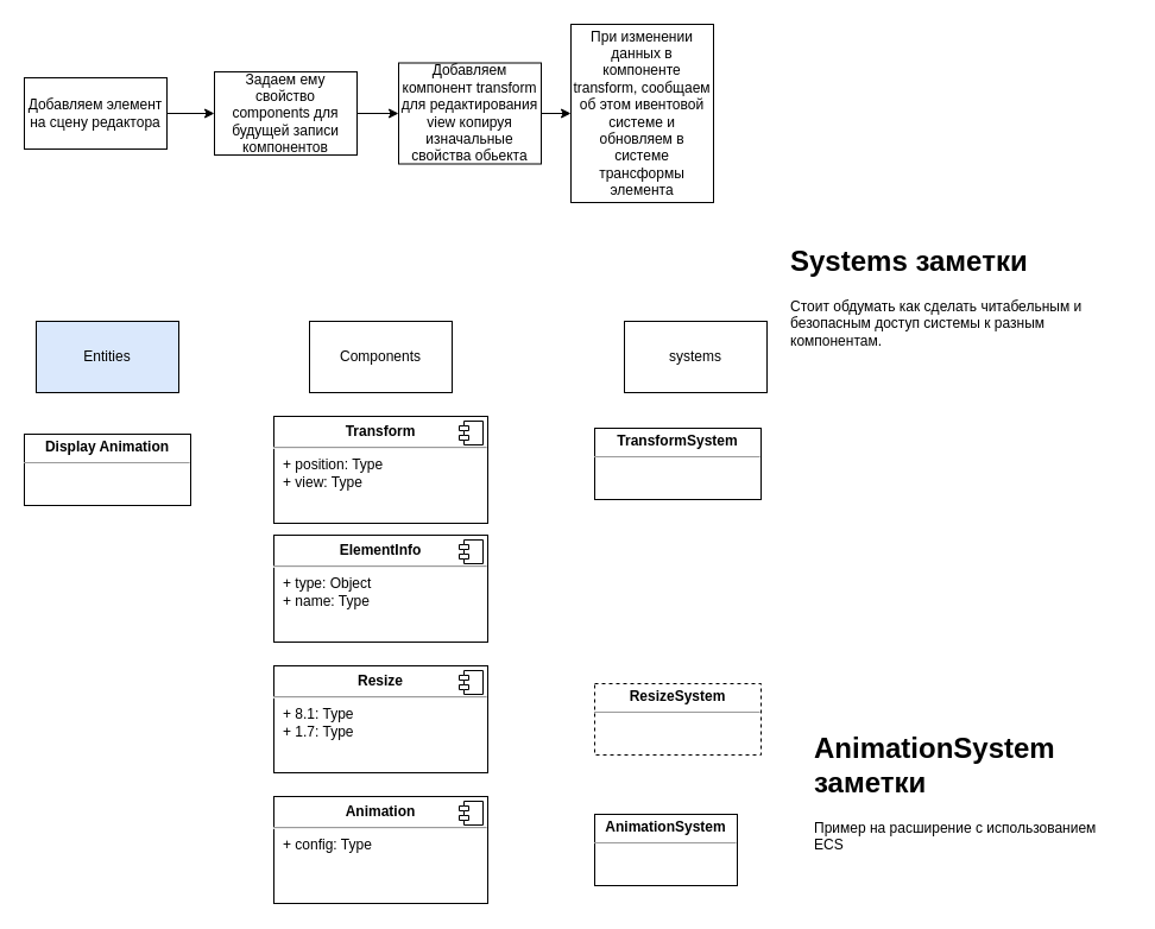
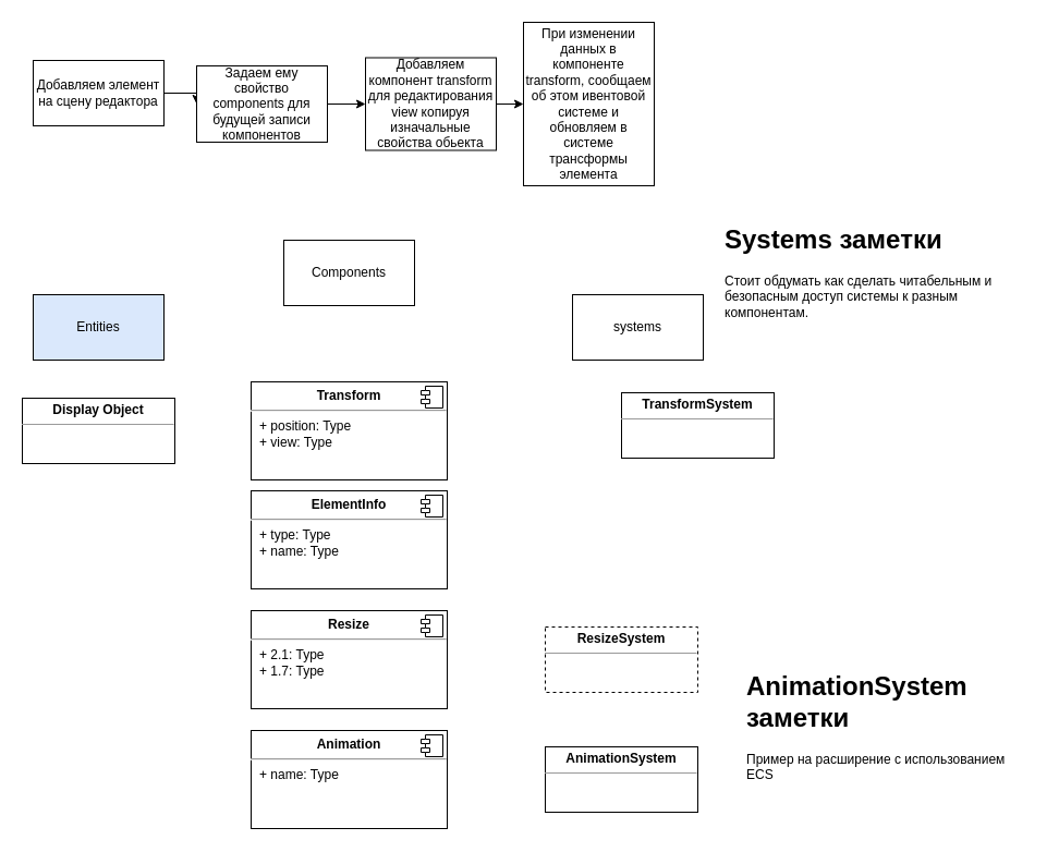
  <mxCell id="0" />
  <mxCell id="1" parent="0" />
  <mxCell id="2" value="Entities&lt;br&gt;" style="rounded=0;whiteSpace=wrap;html=1;fillColor=#dae8fc;" vertex="1" parent="1"><mxGeometry x="30" y="270" width="120" height="60" as="geometry" /></mxCell>
- <mxCell id="3" value="Components&lt;br&gt;" style="rounded=0;whiteSpace=wrap;html=1;" vertex="1" parent="1"><mxGeometry x="260" y="270" width="120" height="60" as="geometry" /></mxCell>
+ <mxCell id="3" value="Components&lt;br&gt;" style="rounded=0;whiteSpace=wrap;html=1;" vertex="1" parent="1"><mxGeometry x="260" y="220" width="120" height="60" as="geometry" /></mxCell>
  <mxCell id="4" value="systems" style="rounded=0;whiteSpace=wrap;html=1;" vertex="1" parent="1"><mxGeometry x="525" y="270" width="120" height="60" as="geometry" /></mxCell>
  <mxCell id="5" value="&lt;p style=&quot;margin: 0px ; margin-top: 6px ; text-align: center&quot;&gt;&lt;b&gt;Transform&lt;/b&gt;&lt;/p&gt;&lt;hr&gt;&lt;p style=&quot;margin: 0px ; margin-left: 8px&quot;&gt;+ position: Type&lt;br&gt;+ view: Type&lt;/p&gt;" style="align=left;overflow=fill;html=1;dropTarget=0;" vertex="1" parent="1"><mxGeometry x="230" y="350" width="180" height="90" as="geometry" /></mxCell>
  <mxCell id="6" value="" style="shape=component;jettyWidth=8;jettyHeight=4;" vertex="1" parent="5"><mxGeometry x="1" width="20" height="20" relative="1" as="geometry"><mxPoint x="-24" y="4" as="offset" /></mxGeometry></mxCell>
- <mxCell id="7" value="&lt;p style=&quot;margin: 0px ; margin-top: 4px ; text-align: center&quot;&gt;&lt;b&gt;Display Animation&lt;/b&gt;&lt;/p&gt;&lt;hr size=&quot;1&quot;&gt;&lt;div style=&quot;height: 2px&quot;&gt;&lt;/div&gt;" style="verticalAlign=top;align=left;overflow=fill;fontSize=12;fontFamily=Helvetica;html=1;" vertex="1" parent="1"><mxGeometry x="20" y="365" width="140" height="60" as="geometry" /></mxCell>
- <mxCell id="8" value="&lt;p style=&quot;margin: 0px ; margin-top: 4px ; text-align: center&quot;&gt;&lt;b&gt;TransformSystem&lt;/b&gt;&lt;/p&gt;&lt;hr size=&quot;1&quot;&gt;&lt;div style=&quot;height: 2px&quot;&gt;&lt;/div&gt;" style="verticalAlign=top;align=left;overflow=fill;fontSize=12;fontFamily=Helvetica;html=1;" vertex="1" parent="1"><mxGeometry x="500" y="360" width="140" height="60" as="geometry" /></mxCell>
+ <mxCell id="7" value="&lt;p style=&quot;margin: 0px ; margin-top: 4px ; text-align: center&quot;&gt;&lt;b&gt;Display Object&lt;/b&gt;&lt;/p&gt;&lt;hr size=&quot;1&quot;&gt;&lt;div style=&quot;height: 2px&quot;&gt;&lt;/div&gt;" style="verticalAlign=top;align=left;overflow=fill;fontSize=12;fontFamily=Helvetica;html=1;" vertex="1" parent="1"><mxGeometry x="20" y="365" width="140" height="60" as="geometry" /></mxCell>
+ <mxCell id="8" value="&lt;p style=&quot;margin: 0px ; margin-top: 4px ; text-align: center&quot;&gt;&lt;b&gt;TransformSystem&lt;/b&gt;&lt;/p&gt;&lt;hr size=&quot;1&quot;&gt;&lt;div style=&quot;height: 2px&quot;&gt;&lt;/div&gt;" style="verticalAlign=top;align=left;overflow=fill;fontSize=12;fontFamily=Helvetica;html=1;" vertex="1" parent="1"><mxGeometry x="570" y="360" width="140" height="60" as="geometry" /></mxCell>
  <mxCell id="9" style="edgeStyle=orthogonalEdgeStyle;rounded=0;orthogonalLoop=1;jettySize=auto;html=1;exitX=1;exitY=0.5;exitDx=0;exitDy=0;entryX=0;entryY=0.5;entryDx=0;entryDy=0;" edge="1" parent="1" source="10" target="12"><mxGeometry relative="1" as="geometry" /></mxCell>
- <mxCell id="10" value="Добавляем элемент на сцену редактора" style="rounded=0;whiteSpace=wrap;html=1;" vertex="1" parent="1"><mxGeometry x="20" y="65" width="120" height="60" as="geometry" /></mxCell>
+ <mxCell id="10" value="Добавляем элемент на сцену редактора" style="rounded=0;whiteSpace=wrap;html=1;" vertex="1" parent="1"><mxGeometry x="30" y="55" width="120" height="60" as="geometry" /></mxCell>
  <mxCell id="11" style="edgeStyle=orthogonalEdgeStyle;rounded=0;orthogonalLoop=1;jettySize=auto;html=1;exitX=1;exitY=0.5;exitDx=0;exitDy=0;entryX=0;entryY=0.5;entryDx=0;entryDy=0;" edge="1" parent="1" source="12" target="14"><mxGeometry relative="1" as="geometry" /></mxCell>
  <mxCell id="12" value="Задаем ему свойство components для будущей записи компонентов" style="rounded=0;whiteSpace=wrap;html=1;" vertex="1" parent="1"><mxGeometry x="180" y="60" width="120" height="70" as="geometry" /></mxCell>
  <mxCell id="13" style="edgeStyle=orthogonalEdgeStyle;rounded=0;orthogonalLoop=1;jettySize=auto;html=1;exitX=1;exitY=0.5;exitDx=0;exitDy=0;entryX=0;entryY=0.5;entryDx=0;entryDy=0;" edge="1" parent="1" source="14" target="15"><mxGeometry relative="1" as="geometry" /></mxCell>
  <mxCell id="14" value="Добавляем компонент transform для редактирования view копируя изначальные свойства обьекта" style="rounded=0;whiteSpace=wrap;html=1;" vertex="1" parent="1"><mxGeometry x="335" y="52.5" width="120" height="85" as="geometry" /></mxCell>
  <mxCell id="15" value="При изменении данных в компоненте transform, сообщаем об этом ивентовой системе и обновляем в системе трансформы элемента" style="rounded=0;whiteSpace=wrap;html=1;" vertex="1" parent="1"><mxGeometry x="480" y="20" width="120" height="150" as="geometry" /></mxCell>
  <mxCell id="16" value="&lt;h1&gt;Systems заметки&lt;/h1&gt;&lt;p&gt;Стоит обдумать как сделать читабельным и безопасным доступ системы к разным компонентам.&lt;/p&gt;" style="text;html=1;strokeColor=none;fillColor=none;spacing=5;spacingTop=-20;whiteSpace=wrap;overflow=hidden;rounded=0;" vertex="1" parent="1"><mxGeometry x="660" y="200" width="270" height="120" as="geometry" /></mxCell>
- <mxCell id="17" value="&lt;p style=&quot;margin: 0px ; margin-top: 6px ; text-align: center&quot;&gt;&lt;b&gt;ElementInfo&lt;/b&gt;&lt;/p&gt;&lt;hr&gt;&lt;p style=&quot;margin: 0px ; margin-left: 8px&quot;&gt;+ type: Object&lt;br&gt;+ name: Type&lt;/p&gt;" style="align=left;overflow=fill;html=1;dropTarget=0;" vertex="1" parent="1"><mxGeometry x="230" y="450" width="180" height="90" as="geometry" /></mxCell>
+ <mxCell id="17" value="&lt;p style=&quot;margin: 0px ; margin-top: 6px ; text-align: center&quot;&gt;&lt;b&gt;ElementInfo&lt;/b&gt;&lt;/p&gt;&lt;hr&gt;&lt;p style=&quot;margin: 0px ; margin-left: 8px&quot;&gt;+ type: Type&lt;br&gt;+ name: Type&lt;/p&gt;" style="align=left;overflow=fill;html=1;dropTarget=0;" vertex="1" parent="1"><mxGeometry x="230" y="450" width="180" height="90" as="geometry" /></mxCell>
  <mxCell id="18" value="" style="shape=component;jettyWidth=8;jettyHeight=4;" vertex="1" parent="17"><mxGeometry x="1" width="20" height="20" relative="1" as="geometry"><mxPoint x="-24" y="4" as="offset" /></mxGeometry></mxCell>
- <mxCell id="19" value="&lt;p style=&quot;margin: 0px ; margin-top: 6px ; text-align: center&quot;&gt;&lt;b&gt;Resize&lt;/b&gt;&lt;/p&gt;&lt;hr&gt;&lt;p style=&quot;margin: 0px ; margin-left: 8px&quot;&gt;+ 8.1: Type&lt;br&gt;+ 1.7: Type&lt;/p&gt;" style="align=left;overflow=fill;html=1;dropTarget=0;" vertex="1" parent="1"><mxGeometry x="230" y="560" width="180" height="90" as="geometry" /></mxCell>
+ <mxCell id="19" value="&lt;p style=&quot;margin: 0px ; margin-top: 6px ; text-align: center&quot;&gt;&lt;b&gt;Resize&lt;/b&gt;&lt;/p&gt;&lt;hr&gt;&lt;p style=&quot;margin: 0px ; margin-left: 8px&quot;&gt;+ 2.1: Type&lt;br&gt;+ 1.7: Type&lt;/p&gt;" style="align=left;overflow=fill;html=1;dropTarget=0;" vertex="1" parent="1"><mxGeometry x="230" y="560" width="180" height="90" as="geometry" /></mxCell>
  <mxCell id="20" value="" style="shape=component;jettyWidth=8;jettyHeight=4;" vertex="1" parent="19"><mxGeometry x="1" width="20" height="20" relative="1" as="geometry"><mxPoint x="-24" y="4" as="offset" /></mxGeometry></mxCell>
  <mxCell id="21" value="&lt;p style=&quot;margin: 0px ; margin-top: 4px ; text-align: center&quot;&gt;&lt;b&gt;ResizeSystem&lt;/b&gt;&lt;/p&gt;&lt;hr size=&quot;1&quot;&gt;&lt;div style=&quot;height: 2px&quot;&gt;&lt;/div&gt;" style="verticalAlign=top;align=left;overflow=fill;fontSize=12;fontFamily=Helvetica;html=1;dashed=1;" vertex="1" parent="1"><mxGeometry x="500" y="575" width="140" height="60" as="geometry" /></mxCell>
- <mxCell id="22" value="&lt;p style=&quot;margin: 0px ; margin-top: 6px ; text-align: center&quot;&gt;&lt;b&gt;Animation&lt;/b&gt;&lt;/p&gt;&lt;hr&gt;&lt;p style=&quot;margin: 0px ; margin-left: 8px&quot;&gt;+ config: Type&lt;br&gt;&lt;br&gt;&lt;/p&gt;" style="align=left;overflow=fill;html=1;dropTarget=0;" vertex="1" parent="1"><mxGeometry x="230" y="670" width="180" height="90" as="geometry" /></mxCell>
+ <mxCell id="22" value="&lt;p style=&quot;margin: 0px ; margin-top: 6px ; text-align: center&quot;&gt;&lt;b&gt;Animation&lt;/b&gt;&lt;/p&gt;&lt;hr&gt;&lt;p style=&quot;margin: 0px ; margin-left: 8px&quot;&gt;+ name: Type&lt;br&gt;&lt;br&gt;&lt;/p&gt;" style="align=left;overflow=fill;html=1;dropTarget=0;" vertex="1" parent="1"><mxGeometry x="230" y="670" width="180" height="90" as="geometry" /></mxCell>
  <mxCell id="23" value="" style="shape=component;jettyWidth=8;jettyHeight=4;" vertex="1" parent="22"><mxGeometry x="1" width="20" height="20" relative="1" as="geometry"><mxPoint x="-24" y="4" as="offset" /></mxGeometry></mxCell>
- <mxCell id="24" value="&lt;p style=&quot;margin: 0px ; margin-top: 4px ; text-align: center&quot;&gt;&lt;b&gt;AnimationSystem&lt;/b&gt;&lt;/p&gt;&lt;hr size=&quot;1&quot;&gt;&lt;div style=&quot;height: 2px&quot;&gt;&lt;/div&gt;" style="verticalAlign=top;align=left;overflow=fill;fontSize=12;fontFamily=Helvetica;html=1;" vertex="1" parent="1"><mxGeometry x="500" y="685" width="120" height="60" as="geometry" /></mxCell>
+ <mxCell id="24" value="&lt;p style=&quot;margin: 0px ; margin-top: 4px ; text-align: center&quot;&gt;&lt;b&gt;AnimationSystem&lt;/b&gt;&lt;/p&gt;&lt;hr size=&quot;1&quot;&gt;&lt;div style=&quot;height: 2px&quot;&gt;&lt;/div&gt;" style="verticalAlign=top;align=left;overflow=fill;fontSize=12;fontFamily=Helvetica;html=1;" vertex="1" parent="1"><mxGeometry x="500" y="685" width="140" height="60" as="geometry" /></mxCell>
  <mxCell id="25" value="&lt;h1&gt;AnimationSystem заметки&lt;/h1&gt;&lt;p&gt;Пример на расширение с использованием ECS&lt;/p&gt;" style="text;html=1;strokeColor=none;fillColor=none;spacing=5;spacingTop=-20;whiteSpace=wrap;overflow=hidden;rounded=0;" vertex="1" parent="1"><mxGeometry x="680" y="610" width="270" height="120" as="geometry" /></mxCell>
